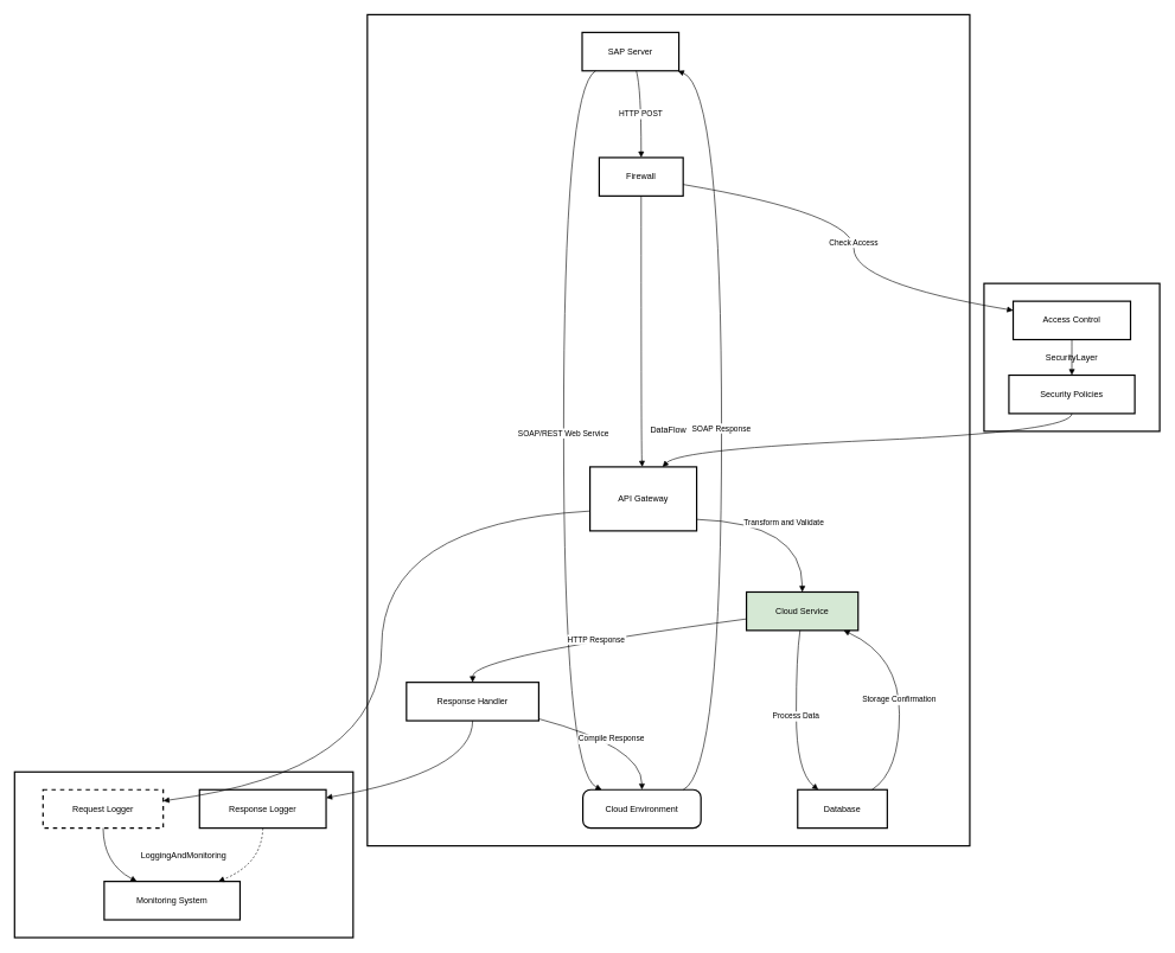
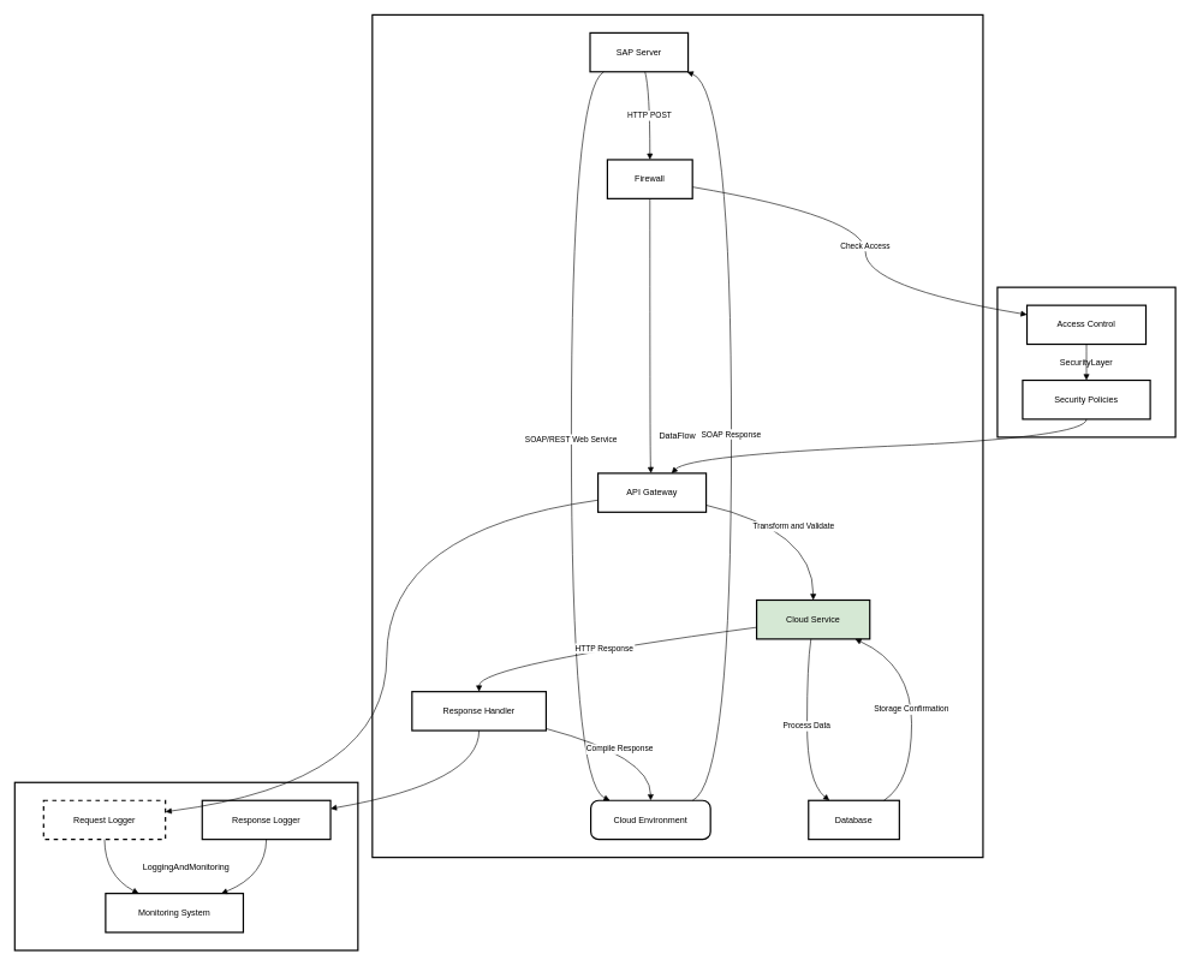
  <mxCell id="0" />
  <mxCell id="1" parent="0" />
  <mxCell id="2" value="LoggingAndMonitoring" style="whiteSpace=wrap;strokeWidth=2;" vertex="1" parent="1"><mxGeometry x="20" y="1085" width="476" height="233" as="geometry" /></mxCell>
  <mxCell id="3" value="SecurityLayer" style="whiteSpace=wrap;strokeWidth=2;" vertex="1" parent="1"><mxGeometry x="1383" y="398" width="247" height="208" as="geometry" /></mxCell>
  <mxCell id="4" value="DataFlow" style="whiteSpace=wrap;strokeWidth=2;" vertex="1" parent="1"><mxGeometry x="516" y="20" width="847" height="1169" as="geometry" /></mxCell>
  <mxCell id="5" value="SAP Server" style="whiteSpace=wrap;strokeWidth=2;" vertex="1" parent="1"><mxGeometry x="818" y="45" width="136" height="54" as="geometry" /></mxCell>
  <mxCell id="6" value="Cloud Environment" style="rounded=1;arcSize=20;strokeWidth=2" vertex="1" parent="1"><mxGeometry x="819" y="1110" width="166" height="54" as="geometry" /></mxCell>
  <mxCell id="7" value="Firewall" style="whiteSpace=wrap;strokeWidth=2;" vertex="1" parent="1"><mxGeometry x="842" y="221" width="118" height="54" as="geometry" /></mxCell>
- <mxCell id="8" value="API Gateway" style="whiteSpace=wrap;strokeWidth=2;" vertex="1" parent="1"><mxGeometry x="829" y="656" width="150" height="90" as="geometry" /></mxCell>
+ <mxCell id="8" value="API Gateway" style="whiteSpace=wrap;strokeWidth=2;" vertex="1" parent="1"><mxGeometry x="829" y="656" width="150" height="54" as="geometry" /></mxCell>
  <mxCell id="9" value="Cloud Service" style="whiteSpace=wrap;strokeWidth=2;fillColor=#d5e8d4;" vertex="1" parent="1"><mxGeometry x="1049" y="832" width="157" height="54" as="geometry" /></mxCell>
  <mxCell id="10" value="Database" style="whiteSpace=wrap;strokeWidth=2;" vertex="1" parent="1"><mxGeometry x="1121" y="1110" width="126" height="54" as="geometry" /></mxCell>
  <mxCell id="11" value="Response Handler" style="whiteSpace=wrap;strokeWidth=2;" vertex="1" parent="1"><mxGeometry x="571" y="959" width="186" height="54" as="geometry" /></mxCell>
  <mxCell id="12" value="Access Control" style="whiteSpace=wrap;strokeWidth=2;" vertex="1" parent="1"><mxGeometry x="1424" y="423" width="165" height="54" as="geometry" /></mxCell>
  <mxCell id="13" value="Security Policies" style="whiteSpace=wrap;strokeWidth=2;" vertex="1" parent="1"><mxGeometry x="1418" y="527" width="177" height="54" as="geometry" /></mxCell>
  <mxCell id="14" value="Request Logger" style="whiteSpace=wrap;strokeWidth=2;dashed=1;" vertex="1" parent="1"><mxGeometry x="60" y="1110" width="169" height="54" as="geometry" /></mxCell>
  <mxCell id="15" value="Monitoring System" style="whiteSpace=wrap;strokeWidth=2;" vertex="1" parent="1"><mxGeometry x="146" y="1239" width="191" height="54" as="geometry" /></mxCell>
  <mxCell id="16" value="Response Logger" style="whiteSpace=wrap;strokeWidth=2;" vertex="1" parent="1"><mxGeometry x="280" y="1110" width="178" height="54" as="geometry" /></mxCell>
  <mxCell id="17" value="SOAP/REST Web Service" style="curved=1;startArrow=none;endArrow=block;exitX=0.14;exitY=1;entryX=0.16;entryY=0;" edge="1" parent="1" source="5" target="6"><mxGeometry relative="1" as="geometry"><Array as="points"><mxPoint x="792" y="124" /><mxPoint x="792" y="1085" /></Array></mxGeometry></mxCell>
  <mxCell id="18" value="SOAP Response" style="curved=1;startArrow=none;endArrow=block;exitX=0.85;exitY=0;entryX=0.99;entryY=1;" edge="1" parent="1" source="6" target="5"><mxGeometry relative="1" as="geometry"><Array as="points"><mxPoint x="1014" y="1085" /><mxPoint x="1014" y="124" /></Array></mxGeometry></mxCell>
  <mxCell id="19" value="HTTP POST" style="curved=1;startArrow=none;endArrow=block;exitX=0.56;exitY=1;entryX=0.5;entryY=0.01;" edge="1" parent="1" source="5" target="7"><mxGeometry relative="1" as="geometry"><Array as="points"><mxPoint x="901" y="124" /></Array></mxGeometry></mxCell>
  <mxCell id="20" value="" style="curved=1;startArrow=none;endArrow=block;exitX=0.5;exitY=1.01;entryX=0.49;entryY=0;" edge="1" parent="1" source="7" target="8"><mxGeometry relative="1" as="geometry"><Array as="points"><mxPoint x="901" y="631" /></Array></mxGeometry></mxCell>
  <mxCell id="21" value="Transform and Validate" style="curved=1;startArrow=none;endArrow=block;exitX=1;exitY=0.82;entryX=0.5;entryY=0;" edge="1" parent="1" source="8" target="9"><mxGeometry relative="1" as="geometry"><Array as="points"><mxPoint x="1128" y="735" /></Array></mxGeometry></mxCell>
  <mxCell id="22" value="Process Data" style="curved=1;startArrow=none;endArrow=block;exitX=0.48;exitY=1;entryX=0.23;entryY=0;" edge="1" parent="1" source="9" target="10"><mxGeometry relative="1" as="geometry"><Array as="points"><mxPoint x="1119" y="922" /><mxPoint x="1119" y="1085" /></Array></mxGeometry></mxCell>
  <mxCell id="23" value="Storage Confirmation" style="curved=1;startArrow=none;endArrow=block;exitX=0.83;exitY=0;entryX=0.87;entryY=1;" edge="1" parent="1" source="10" target="9"><mxGeometry relative="1" as="geometry"><Array as="points"><mxPoint x="1264" y="1085" /><mxPoint x="1264" y="922" /></Array></mxGeometry></mxCell>
  <mxCell id="24" value="HTTP Response" style="curved=1;startArrow=none;endArrow=block;exitX=0;exitY=0.7;entryX=0.5;entryY=-0.01;" edge="1" parent="1" source="9" target="11"><mxGeometry relative="1" as="geometry"><Array as="points"><mxPoint x="664" y="922" /></Array></mxGeometry></mxCell>
  <mxCell id="25" value="Compile Response" style="curved=1;startArrow=none;endArrow=block;exitX=1;exitY=0.95;entryX=0.5;entryY=0;" edge="1" parent="1" source="11" target="6"><mxGeometry relative="1" as="geometry"><Array as="points"><mxPoint x="902" y="1049" /></Array></mxGeometry></mxCell>
  <mxCell id="26" value="Check Access" style="curved=1;startArrow=none;endArrow=block;exitX=1;exitY=0.7;entryX=0;entryY=0.24;" edge="1" parent="1" source="7" target="12"><mxGeometry relative="1" as="geometry"><Array as="points"><mxPoint x="1200" y="300" /><mxPoint x="1200" y="398" /></Array></mxGeometry></mxCell>
  <mxCell id="27" value="" style="curved=1;startArrow=none;endArrow=block;exitX=0.5;exitY=1;entryX=0.5;entryY=0;" edge="1" parent="1" source="12" target="13"><mxGeometry relative="1" as="geometry"><Array as="points" /></mxGeometry></mxCell>
  <mxCell id="28" value="" style="curved=1;startArrow=none;endArrow=block;exitX=0.5;exitY=1;entryX=0.68;entryY=0;" edge="1" parent="1" source="13" target="8"><mxGeometry relative="1" as="geometry"><Array as="points"><mxPoint x="1506" y="606" /><mxPoint x="956" y="631" /></Array></mxGeometry></mxCell>
  <mxCell id="29" value="" style="curved=1;startArrow=none;endArrow=block;exitX=0;exitY=0.69;entryX=1;entryY=0.29;" edge="1" parent="1" source="8" target="14"><mxGeometry relative="1" as="geometry"><Array as="points"><mxPoint x="536" y="735" /><mxPoint x="536" y="1085" /></Array></mxGeometry></mxCell>
  <mxCell id="30" value="" style="curved=1;startArrow=none;endArrow=block;exitX=0.5;exitY=1;entryX=0.24;entryY=0;" edge="1" parent="1" source="14" target="15"><mxGeometry relative="1" as="geometry"><Array as="points"><mxPoint x="145" y="1214" /></Array></mxGeometry></mxCell>
  <mxCell id="31" value="" style="curved=1;startArrow=none;endArrow=block;exitX=0.5;exitY=0.99;entryX=1;entryY=0.21;" edge="1" parent="1" source="11" target="16"><mxGeometry relative="1" as="geometry"><Array as="points"><mxPoint x="664" y="1085" /></Array></mxGeometry></mxCell>
- <mxCell id="32" value="" style="curved=1;startArrow=none;endArrow=block;exitX=0.5;exitY=1;entryX=0.84;entryY=0;dashed=1;" edge="1" parent="1" source="16" target="15"><mxGeometry relative="1" as="geometry"><Array as="points"><mxPoint x="368" y="1214" /></Array></mxGeometry></mxCell>
+ <mxCell id="32" value="" style="curved=1;startArrow=none;endArrow=block;exitX=0.5;exitY=1;entryX=0.84;entryY=0;" edge="1" parent="1" source="16" target="15"><mxGeometry relative="1" as="geometry"><Array as="points"><mxPoint x="368" y="1214" /></Array></mxGeometry></mxCell>
